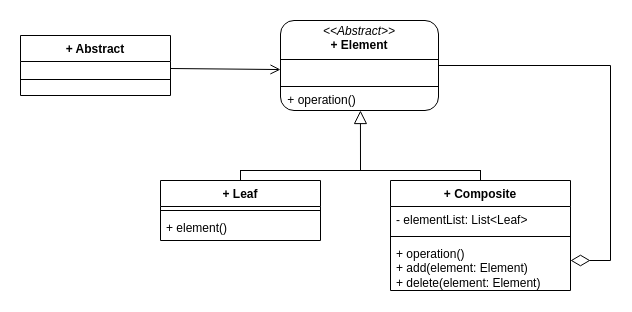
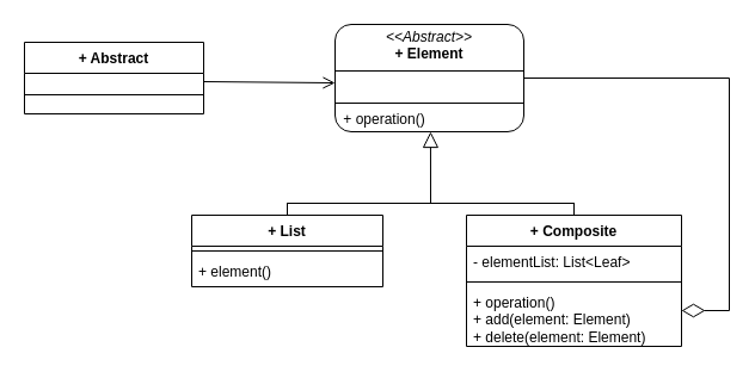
  <mxCell id="0" />
  <mxCell id="1" parent="0" />
- <mxCell id="2" value="+ Leaf" style="swimlane;fontStyle=1;align=center;verticalAlign=top;childLayout=stackLayout;horizontal=1;startSize=26;horizontalStack=0;resizeParent=1;resizeParentMax=0;resizeLast=0;collapsible=1;marginBottom=0;whiteSpace=wrap;html=1;" parent="1" vertex="1"><mxGeometry x="160" y="180" width="160" height="60" as="geometry" /></mxCell>
+ <mxCell id="2" value="+ List" style="swimlane;fontStyle=1;align=center;verticalAlign=top;childLayout=stackLayout;horizontal=1;startSize=26;horizontalStack=0;resizeParent=1;resizeParentMax=0;resizeLast=0;collapsible=1;marginBottom=0;whiteSpace=wrap;html=1;" parent="1" vertex="1"><mxGeometry x="160" y="180" width="160" height="60" as="geometry" /></mxCell>
  <mxCell id="3" value="" style="line;strokeWidth=1;fillColor=none;align=left;verticalAlign=middle;spacingTop=-1;spacingLeft=3;spacingRight=3;rotatable=0;labelPosition=right;points=[];portConstraint=eastwest;strokeColor=inherit;" parent="2" vertex="1"><mxGeometry y="26" width="160" height="8" as="geometry" /></mxCell>
  <mxCell id="4" value="+ element()" style="text;strokeColor=none;fillColor=none;align=left;verticalAlign=top;spacingLeft=4;spacingRight=4;overflow=hidden;rotatable=0;points=[[0,0.5],[1,0.5]];portConstraint=eastwest;whiteSpace=wrap;html=1;" parent="2" vertex="1"><mxGeometry y="34" width="160" height="26" as="geometry" /></mxCell>
  <mxCell id="5" value="+ Composite" style="swimlane;fontStyle=1;align=center;verticalAlign=top;childLayout=stackLayout;horizontal=1;startSize=26;horizontalStack=0;resizeParent=1;resizeParentMax=0;resizeLast=0;collapsible=1;marginBottom=0;whiteSpace=wrap;html=1;" parent="1" vertex="1"><mxGeometry x="390" y="180" width="180" height="110" as="geometry" /></mxCell>
  <mxCell id="6" value="- elementList: List&amp;lt;Leaf&amp;gt;" style="text;strokeColor=none;fillColor=none;align=left;verticalAlign=top;spacingLeft=4;spacingRight=4;overflow=hidden;rotatable=0;points=[[0,0.5],[1,0.5]];portConstraint=eastwest;whiteSpace=wrap;html=1;" parent="5" vertex="1"><mxGeometry y="26" width="180" height="26" as="geometry" /></mxCell>
  <mxCell id="7" value="" style="line;strokeWidth=1;fillColor=none;align=left;verticalAlign=middle;spacingTop=-1;spacingLeft=3;spacingRight=3;rotatable=0;labelPosition=right;points=[];portConstraint=eastwest;strokeColor=inherit;" parent="5" vertex="1"><mxGeometry y="52" width="180" height="8" as="geometry" /></mxCell>
  <mxCell id="8" value="+ operation()&lt;div&gt;+ add(element: Element)&lt;/div&gt;&lt;div&gt;+ delete(element: Element)&lt;/div&gt;" style="text;strokeColor=none;fillColor=none;align=left;verticalAlign=top;spacingLeft=4;spacingRight=4;overflow=hidden;rotatable=0;points=[[0,0.5],[1,0.5]];portConstraint=eastwest;whiteSpace=wrap;html=1;" parent="5" vertex="1"><mxGeometry y="60" width="180" height="50" as="geometry" /></mxCell>
  <mxCell id="9" value="" style="html=1;verticalAlign=bottom;labelBackgroundColor=none;endArrow=block;endFill=0;rounded=0;startSize=6;endSize=11;entryX=0.506;entryY=1;entryDx=0;entryDy=0;entryPerimeter=0;" parent="1" edge="1" target="20"><mxGeometry width="160" relative="1" as="geometry"><mxPoint x="360" y="170" as="sourcePoint" /><mxPoint x="360" y="140" as="targetPoint" /></mxGeometry></mxCell>
  <mxCell id="10" value="" style="html=1;verticalAlign=bottom;labelBackgroundColor=none;endArrow=none;endFill=0;rounded=0;" parent="1" edge="1"><mxGeometry width="160" relative="1" as="geometry"><mxPoint x="240" y="170" as="sourcePoint" /><mxPoint x="360.5" y="170" as="targetPoint" /></mxGeometry></mxCell>
  <mxCell id="11" value="" style="html=1;verticalAlign=bottom;labelBackgroundColor=none;endArrow=none;endFill=0;rounded=0;" parent="1" edge="1"><mxGeometry width="160" relative="1" as="geometry"><mxPoint x="358" y="170" as="sourcePoint" /><mxPoint x="480" y="170" as="targetPoint" /></mxGeometry></mxCell>
  <mxCell id="12" value="" style="html=1;verticalAlign=bottom;labelBackgroundColor=none;endArrow=none;endFill=0;rounded=0;" parent="1" edge="1"><mxGeometry width="160" relative="1" as="geometry"><mxPoint x="240" y="180" as="sourcePoint" /><mxPoint x="240" y="169.5" as="targetPoint" /></mxGeometry></mxCell>
  <mxCell id="13" value="" style="html=1;verticalAlign=bottom;labelBackgroundColor=none;endArrow=none;endFill=0;rounded=0;" parent="1" edge="1"><mxGeometry width="160" relative="1" as="geometry"><mxPoint x="480" y="180" as="sourcePoint" /><mxPoint x="480" y="169.5" as="targetPoint" /></mxGeometry></mxCell>
  <mxCell id="14" style="edgeStyle=orthogonalEdgeStyle;rounded=0;orthogonalLoop=1;jettySize=auto;html=1;entryX=1;entryY=0.4;entryDx=0;entryDy=0;entryPerimeter=0;endArrow=diamondThin;endFill=0;endSize=17;exitX=1;exitY=0.5;exitDx=0;exitDy=0;" parent="1" source="20" target="8" edge="1"><mxGeometry relative="1" as="geometry"><mxPoint x="440" y="127" as="sourcePoint" /><Array as="points"><mxPoint x="610" y="65" /><mxPoint x="610" y="260" /></Array></mxGeometry></mxCell>
  <mxCell id="15" value="" style="endArrow=open;html=1;rounded=0;endFill=0;endSize=8;entryX=0;entryY=0.545;entryDx=0;entryDy=0;exitX=1;exitY=0.5;exitDx=0;exitDy=0;entryPerimeter=0;" parent="1" target="20" edge="1" source="17"><mxGeometry width="50" height="50" relative="1" as="geometry"><mxPoint x="180" y="110" as="sourcePoint" /><mxPoint x="280" y="110" as="targetPoint" /></mxGeometry></mxCell>
  <mxCell id="16" value="+ Abstract" style="swimlane;fontStyle=1;align=center;verticalAlign=top;childLayout=stackLayout;horizontal=1;startSize=26;horizontalStack=0;resizeParent=1;resizeParentMax=0;resizeLast=0;collapsible=1;marginBottom=0;whiteSpace=wrap;html=1;" parent="1" vertex="1"><mxGeometry x="20" y="35" width="150" height="60" as="geometry" /></mxCell>
  <mxCell id="17" value="&amp;nbsp;" style="text;strokeColor=none;fillColor=none;align=left;verticalAlign=top;spacingLeft=4;spacingRight=4;overflow=hidden;rotatable=0;points=[[0,0.5],[1,0.5]];portConstraint=eastwest;whiteSpace=wrap;html=1;" parent="16" vertex="1"><mxGeometry y="26" width="150" height="14" as="geometry" /></mxCell>
  <mxCell id="18" value="" style="line;strokeWidth=1;fillColor=none;align=left;verticalAlign=middle;spacingTop=-1;spacingLeft=3;spacingRight=3;rotatable=0;labelPosition=right;points=[];portConstraint=eastwest;strokeColor=inherit;" parent="16" vertex="1"><mxGeometry y="40" width="150" height="8" as="geometry" /></mxCell>
  <mxCell id="19" value="&amp;nbsp;" style="text;strokeColor=none;fillColor=none;align=left;verticalAlign=top;spacingLeft=4;spacingRight=4;overflow=hidden;rotatable=0;points=[[0,0.5],[1,0.5]];portConstraint=eastwest;whiteSpace=wrap;html=1;" parent="16" vertex="1"><mxGeometry y="48" width="150" height="12" as="geometry" /></mxCell>
  <mxCell id="20" value="&lt;p style=&quot;margin:0px;margin-top:4px;text-align:center;&quot;&gt;&lt;i&gt;&amp;lt;&amp;lt;Abstract&amp;gt;&amp;gt;&lt;/i&gt;&lt;br&gt;&lt;b&gt;+ Element&lt;/b&gt;&lt;/p&gt;&lt;hr size=&quot;1&quot; style=&quot;border-style:solid;&quot;&gt;&lt;p style=&quot;margin:0px;margin-left:4px;&quot;&gt;&lt;br&gt;&lt;/p&gt;&lt;hr size=&quot;1&quot; style=&quot;border-style:solid;&quot;&gt;&lt;p style=&quot;margin:0px;margin-left:4px;&quot;&gt;&amp;nbsp;+ operation()&lt;/p&gt;" style="verticalAlign=top;align=left;overflow=fill;html=1;whiteSpace=wrap;fillColor=none;rounded=1;" vertex="1" parent="1"><mxGeometry x="280" y="20" width="158" height="90" as="geometry" /></mxCell>
